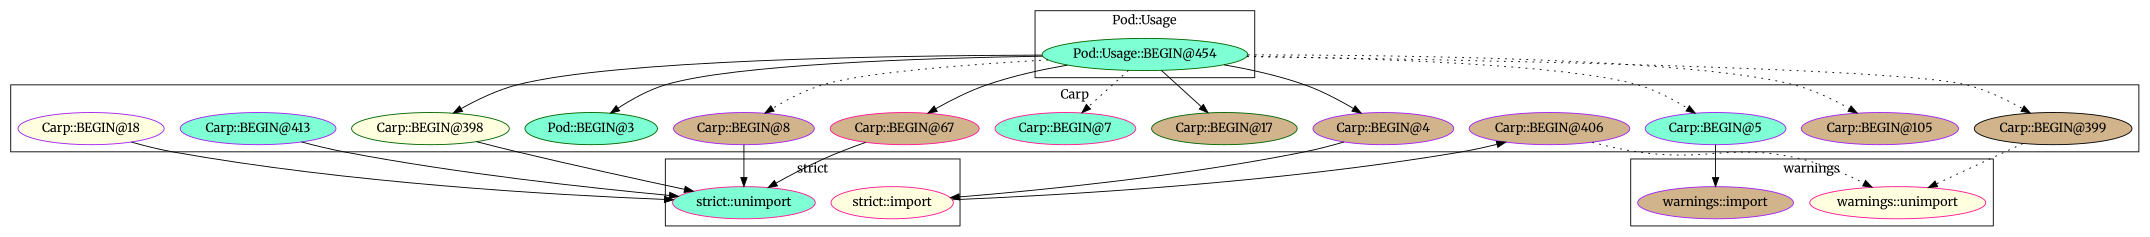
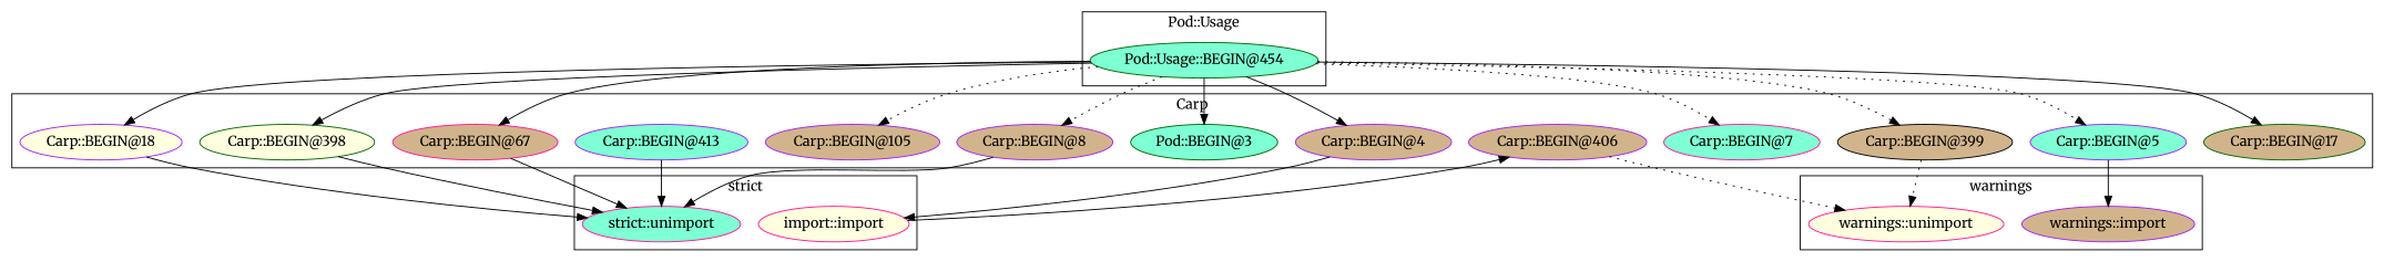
  digraph {
    fontname=Merriweather
    node [color=purple fillcolor=tan fontname=Merriweather style=filled]
    edge [fontname=Merriweather style=solid]
    "warnings::unimport" [color=deeppink fillcolor=lightyellow]
    "warnings::import"
    "Pod::Usage::BEGIN@454" [color=darkgreen fillcolor=aquamarine]
-   "strict::import" [color=deeppink fillcolor=lightyellow]
+   "strict::import" [color=deeppink fillcolor=lightyellow label="import::import"]
    "strict::unimport" [color=deeppink fillcolor=aquamarine]
    "Carp::BEGIN@398" [color=darkgreen fillcolor=lightyellow]
    "Carp::BEGIN@105"
    "Carp::BEGIN@4"
    "Carp::BEGIN@18" [fillcolor=lightyellow]
    "Carp::BEGIN@8"
    "Carp::BEGIN@5" [fillcolor=aquamarine]
    "Carp::BEGIN@17" [color=darkgreen]
    "Carp::BEGIN@413" [fillcolor=aquamarine]
    "Carp::BEGIN@399" [color=black]
    "Carp::BEGIN@7" [color=deeppink fillcolor=aquamarine]
    "Carp::BEGIN@406"
    "Carp::BEGIN@67" [color=deeppink]
    n18 [color=darkgreen fillcolor=aquamarine label="Pod::BEGIN@3"]
    subgraph cluster_1 {
      label=warnings
      "warnings::unimport"
      "warnings::import"
    }
    subgraph cluster_2 {
      label="Pod::Usage"
      "Pod::Usage::BEGIN@454"
    }
    subgraph cluster_3 {
      label="strict"
      "strict::import"
      "strict::unimport"
    }
    subgraph cluster_4 {
      label=Carp
      "Carp::BEGIN@398"
      "Carp::BEGIN@105"
      "Carp::BEGIN@4"
      "Carp::BEGIN@18"
      "Carp::BEGIN@8"
      "Carp::BEGIN@5"
      "Carp::BEGIN@17"
      "Carp::BEGIN@413"
      "Carp::BEGIN@399"
      "Carp::BEGIN@7"
      "Carp::BEGIN@406"
      "Carp::BEGIN@67"
      n18
    }
    "Pod::Usage::BEGIN@454" -> "Carp::BEGIN@398"
    "Pod::Usage::BEGIN@454" -> "Carp::BEGIN@105" [style=dotted]
    "Pod::Usage::BEGIN@454" -> "Carp::BEGIN@4"
+   "Pod::Usage::BEGIN@454" -> "Carp::BEGIN@18"
    "Pod::Usage::BEGIN@454" -> "Carp::BEGIN@8" [style=dotted]
    "Pod::Usage::BEGIN@454" -> "Carp::BEGIN@5" [style=dotted]
    "Pod::Usage::BEGIN@454" -> "Carp::BEGIN@17"
    "Pod::Usage::BEGIN@454" -> "Carp::BEGIN@399" [style=dotted]
    "Pod::Usage::BEGIN@454" -> "Carp::BEGIN@7" [style=dotted]
    "Pod::Usage::BEGIN@454" -> "Carp::BEGIN@67"
    "Pod::Usage::BEGIN@454" -> n18
    "strict::import" -> "Carp::BEGIN@406"
    "Carp::BEGIN@398" -> "strict::unimport"
    "Carp::BEGIN@4" -> "strict::import"
    "Carp::BEGIN@18" -> "strict::unimport"
    "Carp::BEGIN@8" -> "strict::unimport"
    "Carp::BEGIN@5" -> "warnings::import"
    "Carp::BEGIN@413" -> "strict::unimport"
    "Carp::BEGIN@399" -> "warnings::unimport" [style=dotted]
    "Carp::BEGIN@406" -> "warnings::unimport" [style=dotted]
    "Carp::BEGIN@67" -> "strict::unimport"
  }
